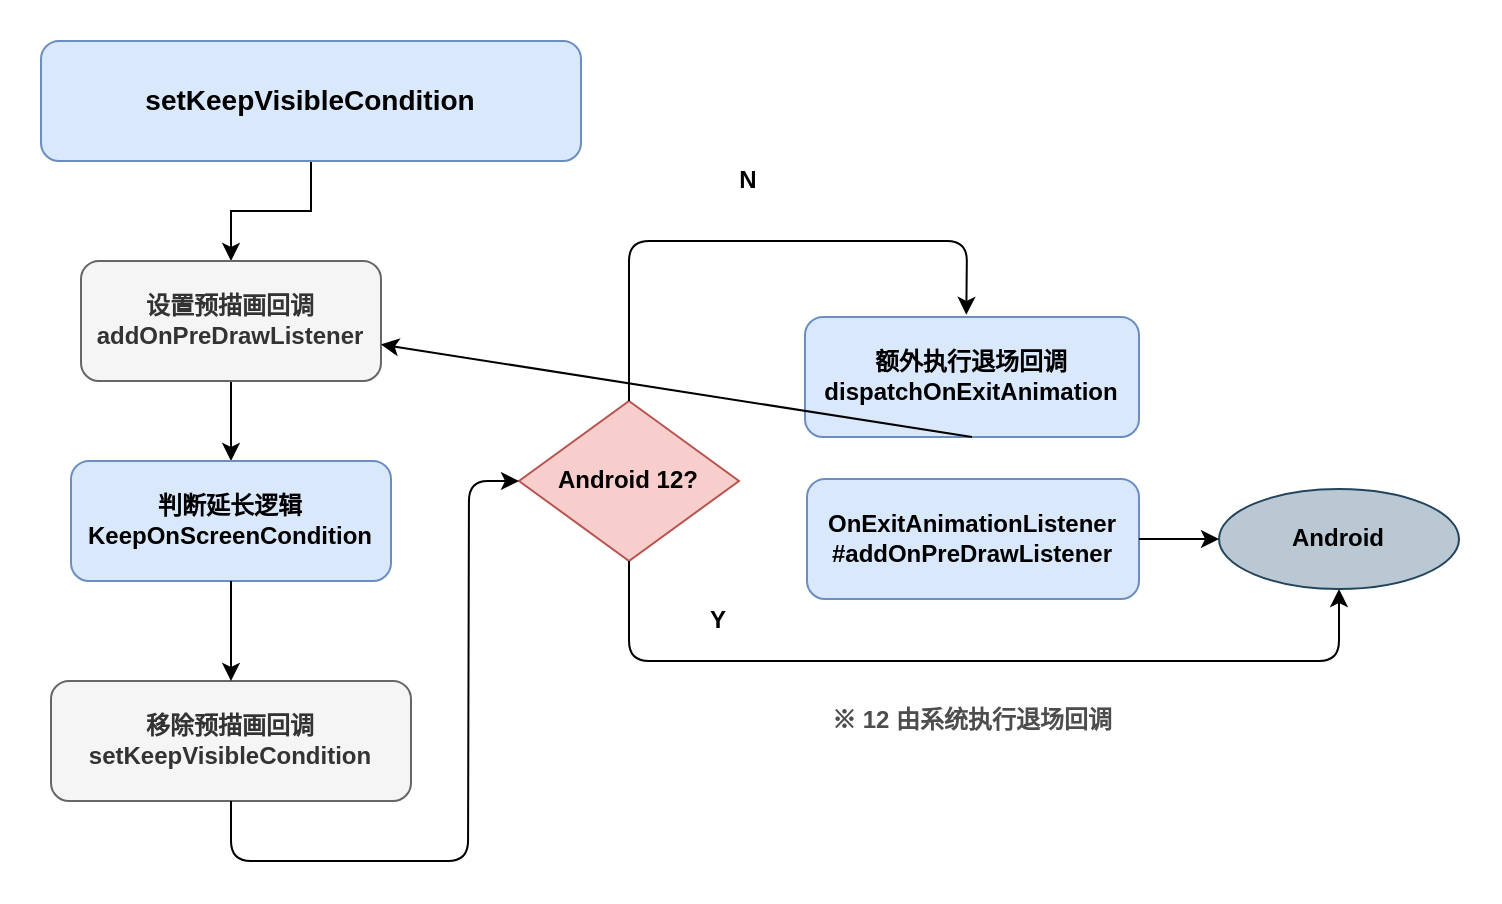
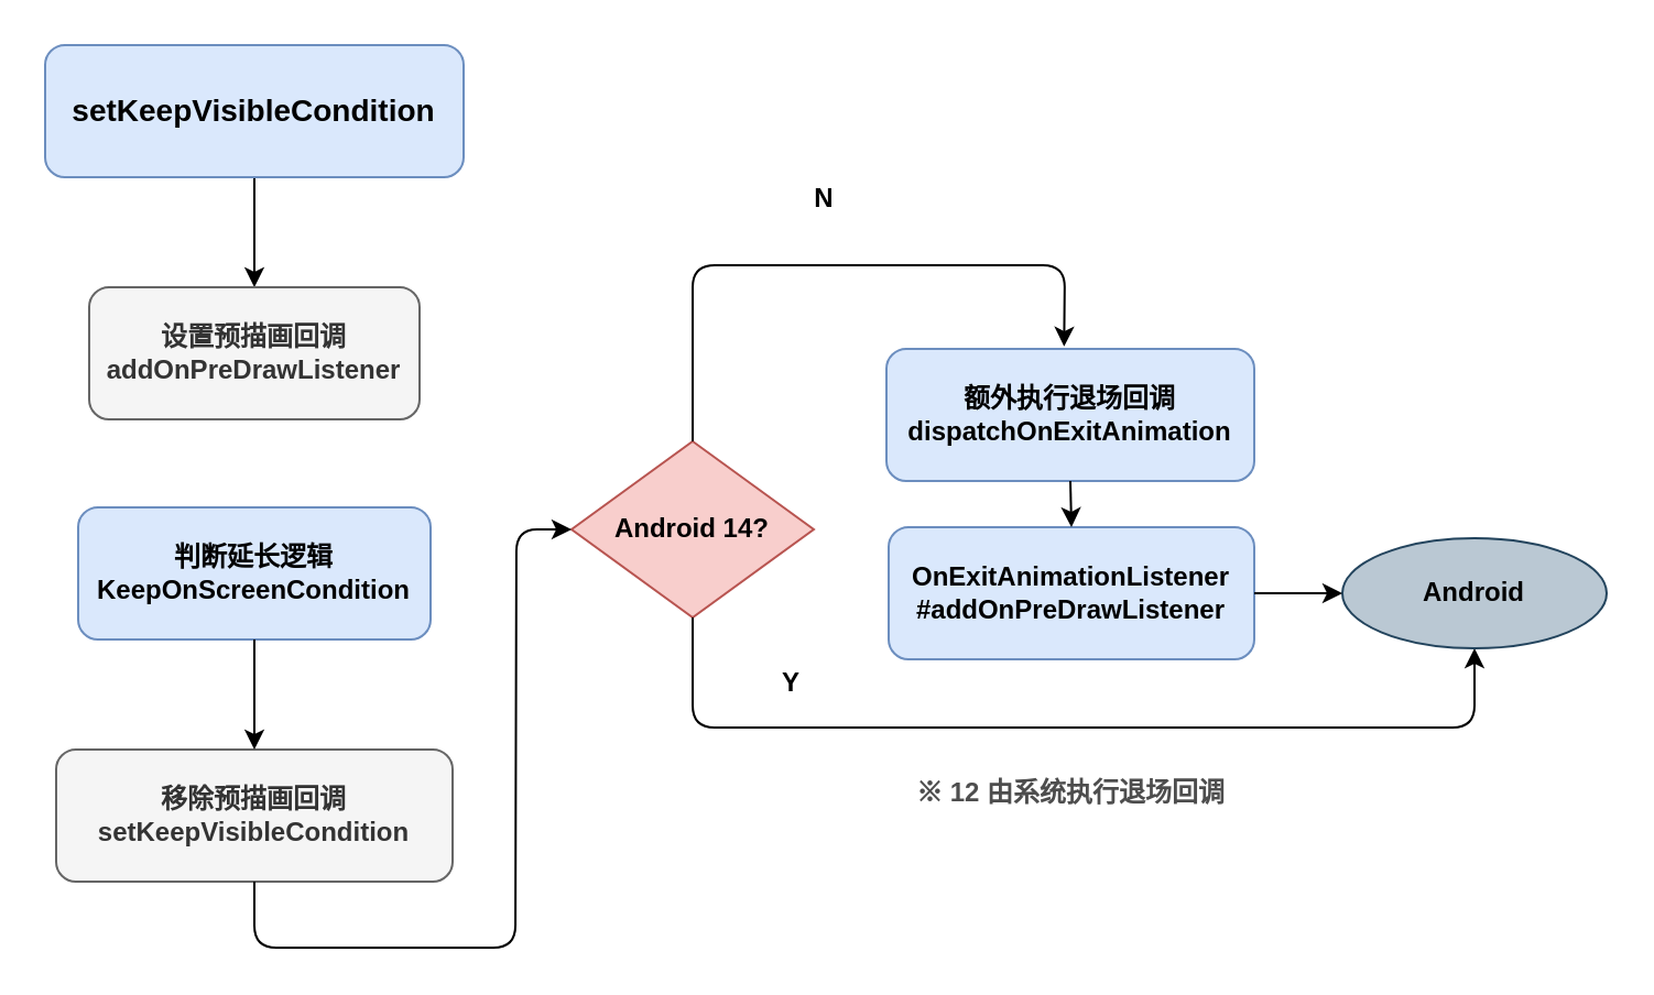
  <mxCell id="0" />
  <mxCell id="1" parent="0" />
  <mxCell id="2" value="" style="edgeStyle=orthogonalEdgeStyle;rounded=0;orthogonalLoop=1;jettySize=auto;html=1;fontColor=#4D4D4D;" edge="1" parent="1" source="3" target="5"><mxGeometry relative="1" as="geometry" /></mxCell>
- <mxCell id="3" value="&lt;div&gt;&lt;span style=&quot;font-size: 14px&quot;&gt;setKeepVisibleCondition&lt;/span&gt;&lt;br&gt;&lt;/div&gt;" style="rounded=1;whiteSpace=wrap;html=1;fillColor=#dae8fc;strokeColor=#6c8ebf;align=center;fontStyle=1" vertex="1" parent="1"><mxGeometry x="20" y="20" width="270" height="60" as="geometry" /></mxCell>
- <mxCell id="4" value="" style="edgeStyle=orthogonalEdgeStyle;rounded=0;orthogonalLoop=1;jettySize=auto;html=1;fontColor=#4D4D4D;" edge="1" parent="1" source="5" target="6"><mxGeometry relative="1" as="geometry" /></mxCell>
+ <mxCell id="3" value="&lt;div&gt;&lt;span style=&quot;font-size: 14px&quot;&gt;setKeepVisibleCondition&lt;/span&gt;&lt;br&gt;&lt;/div&gt;" style="rounded=1;whiteSpace=wrap;html=1;fillColor=#dae8fc;strokeColor=#6c8ebf;align=center;fontStyle=1" vertex="1" parent="1"><mxGeometry x="20" y="20" width="190" height="60" as="geometry" /></mxCell>
  <mxCell id="5" value="设置预描画回调&lt;br&gt;addOnPreDrawListener" style="rounded=1;whiteSpace=wrap;html=1;fillColor=#f5f5f5;strokeColor=#666666;fontColor=#333333;fontStyle=1" vertex="1" parent="1"><mxGeometry x="40" y="130" width="150" height="60" as="geometry" /></mxCell>
  <mxCell id="6" value="判断延长逻辑&lt;br&gt;KeepOnScreenCondition" style="rounded=1;whiteSpace=wrap;html=1;fillColor=#dae8fc;strokeColor=#6c8ebf;fontStyle=1" vertex="1" parent="1"><mxGeometry x="35" y="230" width="160" height="60" as="geometry" /></mxCell>
  <mxCell id="7" value="移除预描画回调&lt;br&gt;setKeepVisibleCondition" style="rounded=1;whiteSpace=wrap;html=1;fillColor=#f5f5f5;strokeColor=#666666;fontColor=#333333;fontStyle=1" vertex="1" parent="1"><mxGeometry x="25" y="340" width="180" height="60" as="geometry" /></mxCell>
- <mxCell id="8" value="Android 12?" style="rhombus;whiteSpace=wrap;html=1;fillColor=#f8cecc;strokeColor=#b85450;fontStyle=1" vertex="1" parent="1"><mxGeometry x="259" y="200" width="110" height="80" as="geometry" /></mxCell>
+ <mxCell id="8" value="Android 14?" style="rhombus;whiteSpace=wrap;html=1;fillColor=#f8cecc;strokeColor=#b85450;fontStyle=1" vertex="1" parent="1"><mxGeometry x="259" y="200" width="110" height="80" as="geometry" /></mxCell>
  <mxCell id="9" value="" style="endArrow=classic;html=1;fontStyle=1;entryX=0;entryY=0.5;entryDx=0;entryDy=0;exitX=0.5;exitY=1;exitDx=0;exitDy=0;" edge="1" parent="1" source="7" target="8"><mxGeometry width="50" height="50" relative="1" as="geometry"><mxPoint x="103.5" y="400" as="sourcePoint" /><mxPoint x="40.08" y="510" as="targetPoint" /><Array as="points"><mxPoint x="115" y="430" /><mxPoint x="233.5" y="430" /><mxPoint x="234" y="240" /></Array></mxGeometry></mxCell>
  <mxCell id="10" value="N" style="text;html=1;strokeColor=none;fillColor=none;align=center;verticalAlign=middle;whiteSpace=wrap;rounded=0;fontStyle=1" vertex="1" parent="1"><mxGeometry x="354" y="80" width="40" height="20" as="geometry" /></mxCell>
  <mxCell id="11" value="额外执行退场回调&lt;br&gt;dispatchOnExitAnimation" style="rounded=1;whiteSpace=wrap;html=1;fillColor=#dae8fc;strokeColor=#6c8ebf;fontStyle=1" vertex="1" parent="1"><mxGeometry x="402" y="158" width="167" height="60" as="geometry" /></mxCell>
  <mxCell id="12" value="OnExitAnimationListener&lt;br&gt;#addOnPreDrawListener" style="rounded=1;whiteSpace=wrap;html=1;fillColor=#dae8fc;strokeColor=#6c8ebf;fontStyle=1" vertex="1" parent="1"><mxGeometry x="403" y="239" width="166" height="60" as="geometry" /></mxCell>
  <mxCell id="13" value="" style="endArrow=classic;html=1;exitX=0.5;exitY=1;exitDx=0;exitDy=0;entryX=0.5;entryY=1;entryDx=0;entryDy=0;fontStyle=1" edge="1" parent="1" source="8" target="15"><mxGeometry width="50" height="50" relative="1" as="geometry"><mxPoint x="-25" y="480" as="sourcePoint" /><mxPoint x="-137" y="560" as="targetPoint" /><Array as="points"><mxPoint x="314" y="330" /><mxPoint x="669" y="330" /></Array></mxGeometry></mxCell>
  <mxCell id="14" value="Y" style="text;html=1;strokeColor=none;fillColor=none;align=center;verticalAlign=middle;whiteSpace=wrap;rounded=0;fontStyle=1" vertex="1" parent="1"><mxGeometry x="339" y="300" width="40" height="20" as="geometry" /></mxCell>
  <mxCell id="15" value="Android" style="ellipse;whiteSpace=wrap;html=1;fillColor=#bac8d3;strokeColor=#23445d;fontStyle=1" vertex="1" parent="1"><mxGeometry x="609" y="244" width="120" height="50" as="geometry" /></mxCell>
- <mxCell id="16" value="" style="endArrow=classic;html=1;fontStyle=1;exitX=0.5;exitY=1;exitDx=0;exitDy=0;" edge="1" parent="1" source="11" target="5"><mxGeometry width="50" height="50" relative="1" as="geometry"><mxPoint x="494" y="219" as="sourcePoint" /><mxPoint x="494" y="239" as="targetPoint" /></mxGeometry></mxCell>
+ <mxCell id="16" value="" style="endArrow=classic;html=1;fontStyle=1;exitX=0.5;exitY=1;exitDx=0;exitDy=0;entryX=0.5;entryY=0;entryDx=0;entryDy=0;" edge="1" parent="1" source="11" target="12"><mxGeometry width="50" height="50" relative="1" as="geometry"><mxPoint x="494" y="219" as="sourcePoint" /><mxPoint x="494" y="239" as="targetPoint" /></mxGeometry></mxCell>
  <mxCell id="17" value="" style="endArrow=classic;html=1;exitX=0.5;exitY=0;exitDx=0;exitDy=0;entryX=0.483;entryY=-0.018;entryDx=0;entryDy=0;entryPerimeter=0;fontStyle=1" edge="1" parent="1" source="8" target="11"><mxGeometry width="50" height="50" relative="1" as="geometry"><mxPoint x="86" y="480" as="sourcePoint" /><mxPoint x="237" y="480" as="targetPoint" /><Array as="points"><mxPoint x="314" y="120" /><mxPoint x="483" y="120" /></Array></mxGeometry></mxCell>
  <mxCell id="18" value="" style="endArrow=classic;html=1;entryX=0;entryY=0.5;entryDx=0;entryDy=0;exitX=1;exitY=0.5;exitDx=0;exitDy=0;fontStyle=1" edge="1" parent="1" source="12" target="15"><mxGeometry width="50" height="50" relative="1" as="geometry"><mxPoint x="523.25" y="309" as="sourcePoint" /><mxPoint x="384" y="324" as="targetPoint" /><Array as="points" /></mxGeometry></mxCell>
  <mxCell id="19" value="" style="endArrow=classic;html=1;fontStyle=1;entryX=0.5;entryY=0;entryDx=0;entryDy=0;exitX=0.5;exitY=1;exitDx=0;exitDy=0;" edge="1" parent="1" source="6" target="7"><mxGeometry width="50" height="50" relative="1" as="geometry"><mxPoint x="115.5" y="290" as="sourcePoint" /><mxPoint x="115" y="335" as="targetPoint" /></mxGeometry></mxCell>
  <mxCell id="20" value="&lt;font&gt;※ 12 由系统执行退场回调&lt;/font&gt;" style="rounded=1;whiteSpace=wrap;html=1;fontStyle=1;fillColor=none;strokeColor=none;fontColor=#4D4D4D;" vertex="1" parent="1"><mxGeometry x="396" y="330" width="180" height="60" as="geometry" /></mxCell>
